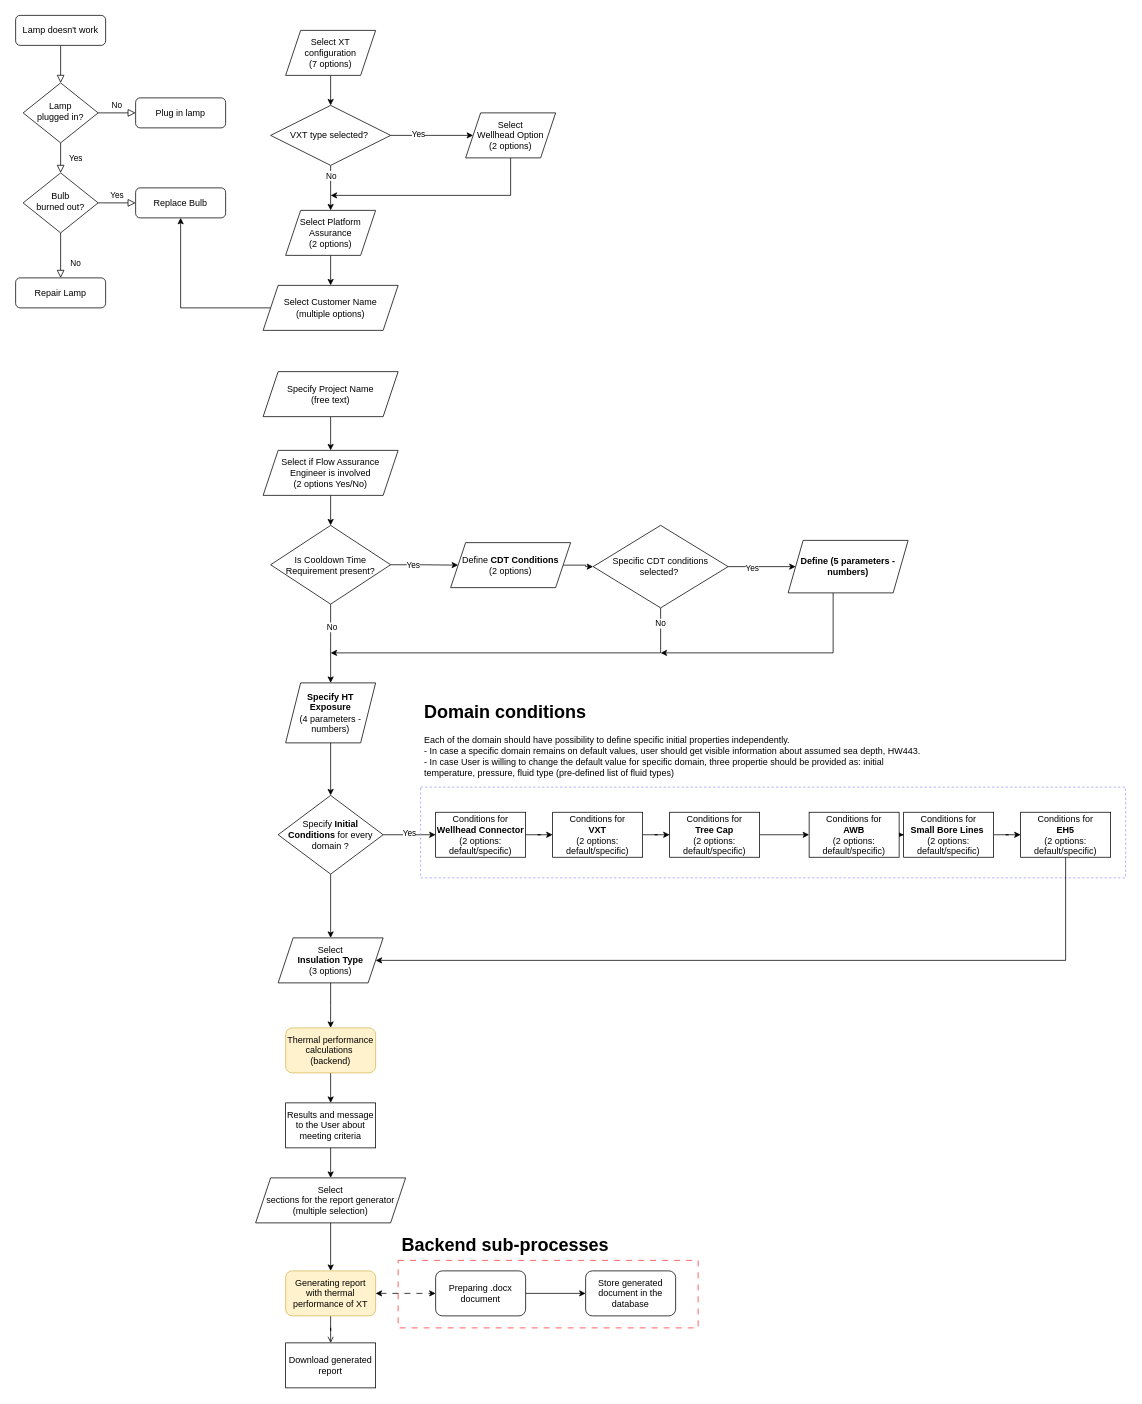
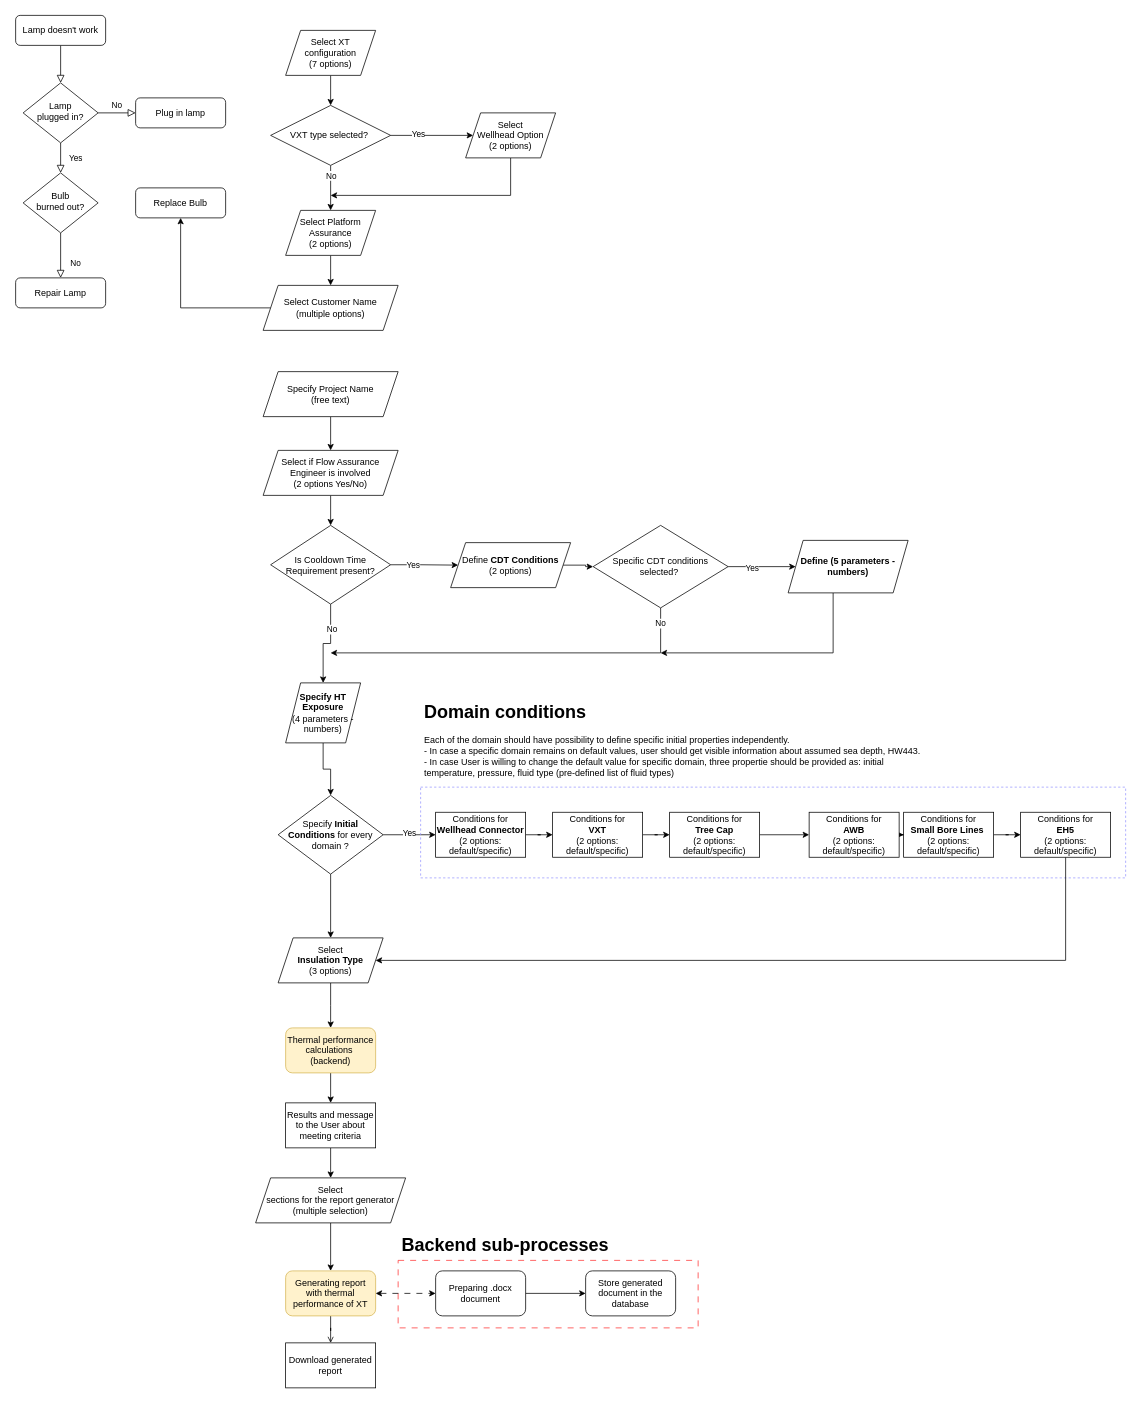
  <mxCell id="0" />
  <mxCell id="1" parent="0" />
  <mxCell id="2" value="" style="rounded=0;html=1;jettySize=auto;orthogonalLoop=1;fontSize=11;endArrow=block;endFill=0;endSize=8;strokeWidth=1;shadow=0;labelBackgroundColor=none;edgeStyle=orthogonalEdgeStyle;" parent="1" source="3" target="6" edge="1"><mxGeometry relative="1" as="geometry" /></mxCell>
  <mxCell id="3" value="Lamp doesn't work" style="rounded=1;whiteSpace=wrap;html=1;fontSize=12;glass=0;strokeWidth=1;shadow=0;" parent="1" vertex="1"><mxGeometry x="20" y="20" width="120" height="40" as="geometry" /></mxCell>
  <mxCell id="4" value="Yes" style="rounded=0;html=1;jettySize=auto;orthogonalLoop=1;fontSize=11;endArrow=block;endFill=0;endSize=8;strokeWidth=1;shadow=0;labelBackgroundColor=none;edgeStyle=orthogonalEdgeStyle;" parent="1" source="6" target="10" edge="1"><mxGeometry y="20" relative="1" as="geometry"><mxPoint as="offset" /></mxGeometry></mxCell>
  <mxCell id="5" value="No" style="edgeStyle=orthogonalEdgeStyle;rounded=0;html=1;jettySize=auto;orthogonalLoop=1;fontSize=11;endArrow=block;endFill=0;endSize=8;strokeWidth=1;shadow=0;labelBackgroundColor=none;" parent="1" source="6" target="7" edge="1"><mxGeometry y="10" relative="1" as="geometry"><mxPoint as="offset" /></mxGeometry></mxCell>
  <mxCell id="6" value="Lamp&lt;br&gt;plugged in?" style="rhombus;whiteSpace=wrap;html=1;shadow=0;fontFamily=Helvetica;fontSize=12;align=center;strokeWidth=1;spacing=6;spacingTop=-4;" parent="1" vertex="1"><mxGeometry x="30" y="110" width="100" height="80" as="geometry" /></mxCell>
  <mxCell id="7" value="Plug in lamp" style="rounded=1;whiteSpace=wrap;html=1;fontSize=12;glass=0;strokeWidth=1;shadow=0;" parent="1" vertex="1"><mxGeometry x="180" y="130" width="120" height="40" as="geometry" /></mxCell>
  <mxCell id="8" value="No" style="rounded=0;html=1;jettySize=auto;orthogonalLoop=1;fontSize=11;endArrow=block;endFill=0;endSize=8;strokeWidth=1;shadow=0;labelBackgroundColor=none;edgeStyle=orthogonalEdgeStyle;" parent="1" source="10" target="11" edge="1"><mxGeometry x="0.333" y="20" relative="1" as="geometry"><mxPoint as="offset" /></mxGeometry></mxCell>
- <mxCell id="9" value="Yes" style="edgeStyle=orthogonalEdgeStyle;rounded=0;html=1;jettySize=auto;orthogonalLoop=1;fontSize=11;endArrow=block;endFill=0;endSize=8;strokeWidth=1;shadow=0;labelBackgroundColor=none;" parent="1" source="10" target="12" edge="1"><mxGeometry y="10" relative="1" as="geometry"><mxPoint as="offset" /></mxGeometry></mxCell>
  <mxCell id="10" value="Bulb&lt;br&gt;burned out?" style="rhombus;whiteSpace=wrap;html=1;shadow=0;fontFamily=Helvetica;fontSize=12;align=center;strokeWidth=1;spacing=6;spacingTop=-4;" parent="1" vertex="1"><mxGeometry x="30" y="230" width="100" height="80" as="geometry" /></mxCell>
  <mxCell id="11" value="Repair Lamp" style="rounded=1;whiteSpace=wrap;html=1;fontSize=12;glass=0;strokeWidth=1;shadow=0;" parent="1" vertex="1"><mxGeometry x="20" y="370" width="120" height="40" as="geometry" /></mxCell>
  <mxCell id="12" value="Replace Bulb" style="rounded=1;whiteSpace=wrap;html=1;fontSize=12;glass=0;strokeWidth=1;shadow=0;" parent="1" vertex="1"><mxGeometry x="180" y="250" width="120" height="40" as="geometry" /></mxCell>
  <mxCell id="13" value="" style="edgeStyle=orthogonalEdgeStyle;rounded=0;orthogonalLoop=1;jettySize=auto;html=1;" parent="1" source="14" target="21" edge="1"><mxGeometry relative="1" as="geometry" /></mxCell>
  <mxCell id="14" value="Select XT configuration&lt;br&gt;(7 options)" style="shape=parallelogram;perimeter=parallelogramPerimeter;whiteSpace=wrap;html=1;fixedSize=1;" parent="1" vertex="1"><mxGeometry x="380" y="40" width="120" height="60" as="geometry" /></mxCell>
  <mxCell id="15" value="" style="edgeStyle=orthogonalEdgeStyle;rounded=0;orthogonalLoop=1;jettySize=auto;html=1;" parent="1" source="16" target="25" edge="1"><mxGeometry relative="1" as="geometry" /></mxCell>
  <mxCell id="16" value="Select Platform Assurance &lt;br&gt;(2 options)" style="shape=parallelogram;perimeter=parallelogramPerimeter;whiteSpace=wrap;html=1;fixedSize=1;" parent="1" vertex="1"><mxGeometry x="380" y="280" width="120" height="60" as="geometry" /></mxCell>
  <mxCell id="17" value="" style="edgeStyle=orthogonalEdgeStyle;rounded=0;orthogonalLoop=1;jettySize=auto;html=1;" parent="1" source="21" target="23" edge="1"><mxGeometry relative="1" as="geometry" /></mxCell>
  <mxCell id="18" value="Yes" style="edgeLabel;html=1;align=center;verticalAlign=middle;resizable=0;points=[];" parent="17" vertex="1" connectable="0"><mxGeometry x="-0.345" y="2" relative="1" as="geometry"><mxPoint as="offset" /></mxGeometry></mxCell>
  <mxCell id="19" style="edgeStyle=orthogonalEdgeStyle;rounded=0;orthogonalLoop=1;jettySize=auto;html=1;entryX=0.5;entryY=0;entryDx=0;entryDy=0;" parent="1" source="21" target="16" edge="1"><mxGeometry relative="1" as="geometry" /></mxCell>
  <mxCell id="20" value="No" style="edgeLabel;html=1;align=center;verticalAlign=middle;resizable=0;points=[];" parent="19" vertex="1" connectable="0"><mxGeometry x="-0.552" relative="1" as="geometry"><mxPoint as="offset" /></mxGeometry></mxCell>
  <mxCell id="21" value="VXT type selected?&amp;nbsp;" style="rhombus;whiteSpace=wrap;html=1;" parent="1" vertex="1"><mxGeometry x="360" y="140" width="160" height="80" as="geometry" /></mxCell>
  <mxCell id="22" style="edgeStyle=orthogonalEdgeStyle;rounded=0;orthogonalLoop=1;jettySize=auto;html=1;" parent="1" source="23" edge="1"><mxGeometry relative="1" as="geometry"><mxPoint x="440" y="260" as="targetPoint" /><Array as="points"><mxPoint x="680" y="260" /><mxPoint x="440" y="260" /></Array></mxGeometry></mxCell>
  <mxCell id="23" value="Select &lt;br&gt;Wellhead Option&lt;br&gt;(2 options)" style="shape=parallelogram;perimeter=parallelogramPerimeter;whiteSpace=wrap;html=1;fixedSize=1;" parent="1" vertex="1"><mxGeometry x="620" y="150" width="120" height="60" as="geometry" /></mxCell>
  <mxCell id="24" value="" style="edgeStyle=orthogonalEdgeStyle;rounded=0;orthogonalLoop=1;jettySize=auto;html=1;" parent="1" source="25" target="12" edge="1"><mxGeometry relative="1" as="geometry" /></mxCell>
  <mxCell id="25" value="Select Customer Name&lt;br&gt;(multiple options)" style="shape=parallelogram;perimeter=parallelogramPerimeter;whiteSpace=wrap;html=1;fixedSize=1;" parent="1" vertex="1"><mxGeometry x="350" y="380" width="180" height="60" as="geometry" /></mxCell>
  <mxCell id="26" value="" style="edgeStyle=orthogonalEdgeStyle;rounded=0;orthogonalLoop=1;jettySize=auto;html=1;" parent="1" source="27" target="29" edge="1"><mxGeometry relative="1" as="geometry" /></mxCell>
  <mxCell id="27" value="Specify Project Name &lt;br&gt;(free text)" style="shape=parallelogram;perimeter=parallelogramPerimeter;whiteSpace=wrap;html=1;fixedSize=1;" parent="1" vertex="1"><mxGeometry x="350" y="495" width="180" height="60" as="geometry" /></mxCell>
  <mxCell id="28" value="" style="edgeStyle=orthogonalEdgeStyle;rounded=0;orthogonalLoop=1;jettySize=auto;html=1;" parent="1" source="29" target="34" edge="1"><mxGeometry relative="1" as="geometry" /></mxCell>
  <mxCell id="29" value="Select if Flow Assurance Engineer is involved&lt;br&gt;(2 options Yes/No)" style="shape=parallelogram;perimeter=parallelogramPerimeter;whiteSpace=wrap;html=1;fixedSize=1;" parent="1" vertex="1"><mxGeometry x="350" y="600" width="180" height="60" as="geometry" /></mxCell>
  <mxCell id="30" style="edgeStyle=orthogonalEdgeStyle;rounded=0;orthogonalLoop=1;jettySize=auto;html=1;entryX=0.5;entryY=0;entryDx=0;entryDy=0;" parent="1" source="34" target="36" edge="1"><mxGeometry relative="1" as="geometry" /></mxCell>
  <mxCell id="31" value="No" style="edgeLabel;html=1;align=center;verticalAlign=middle;resizable=0;points=[];" parent="30" vertex="1" connectable="0"><mxGeometry x="-0.429" y="1" relative="1" as="geometry"><mxPoint as="offset" /></mxGeometry></mxCell>
  <mxCell id="32" style="edgeStyle=orthogonalEdgeStyle;rounded=0;orthogonalLoop=1;jettySize=auto;html=1;entryX=0;entryY=0.5;entryDx=0;entryDy=0;" parent="1" source="34" target="38" edge="1"><mxGeometry relative="1" as="geometry" /></mxCell>
  <mxCell id="33" value="Yes" style="edgeLabel;html=1;align=center;verticalAlign=middle;resizable=0;points=[];" parent="32" vertex="1" connectable="0"><mxGeometry x="-0.37" relative="1" as="geometry"><mxPoint as="offset" /></mxGeometry></mxCell>
  <mxCell id="34" value="Is Cooldown Time Requirement present?" style="rhombus;whiteSpace=wrap;html=1;" parent="1" vertex="1"><mxGeometry x="360" y="700" width="160" height="105" as="geometry" /></mxCell>
  <mxCell id="35" value="" style="edgeStyle=orthogonalEdgeStyle;rounded=0;orthogonalLoop=1;jettySize=auto;html=1;" edge="1" parent="1" source="36" target="49"><mxGeometry relative="1" as="geometry" /></mxCell>
- <mxCell id="36" value="&lt;b&gt;Specify HT Exposure&lt;/b&gt;&lt;br&gt;(4 parameters - numbers)" style="shape=parallelogram;perimeter=parallelogramPerimeter;whiteSpace=wrap;html=1;fixedSize=1;" parent="1" vertex="1"><mxGeometry x="380" y="910" width="120" height="80" as="geometry" /></mxCell>
+ <mxCell id="36" value="&lt;b&gt;Specify HT Exposure&lt;/b&gt;&lt;br&gt;(4 parameters - numbers)" style="shape=parallelogram;perimeter=parallelogramPerimeter;whiteSpace=wrap;html=1;fixedSize=1;" parent="1" vertex="1"><mxGeometry x="380" y="910" width="100" height="80" as="geometry" /></mxCell>
  <mxCell id="37" style="edgeStyle=orthogonalEdgeStyle;rounded=0;orthogonalLoop=1;jettySize=auto;html=1;entryX=0;entryY=0.5;entryDx=0;entryDy=0;" edge="1" parent="1" source="38" target="43"><mxGeometry relative="1" as="geometry" /></mxCell>
  <mxCell id="38" value="Define &lt;b&gt;CDT&amp;nbsp;Conditions &lt;/b&gt;&lt;br&gt;(2 options)" style="shape=parallelogram;perimeter=parallelogramPerimeter;whiteSpace=wrap;html=1;fixedSize=1;" parent="1" vertex="1"><mxGeometry x="600" y="723" width="160" height="60" as="geometry" /></mxCell>
  <mxCell id="39" style="edgeStyle=orthogonalEdgeStyle;rounded=0;orthogonalLoop=1;jettySize=auto;html=1;entryX=0;entryY=0.5;entryDx=0;entryDy=0;" edge="1" parent="1" source="43" target="45"><mxGeometry relative="1" as="geometry" /></mxCell>
  <mxCell id="40" value="Yes" style="edgeLabel;html=1;align=center;verticalAlign=middle;resizable=0;points=[];" vertex="1" connectable="0" parent="39"><mxGeometry x="-0.22" y="-1" relative="1" as="geometry"><mxPoint x="-4" as="offset" /></mxGeometry></mxCell>
  <mxCell id="41" style="edgeStyle=orthogonalEdgeStyle;rounded=0;orthogonalLoop=1;jettySize=auto;html=1;" edge="1" parent="1" source="43"><mxGeometry relative="1" as="geometry"><mxPoint x="440" y="870" as="targetPoint" /><Array as="points"><mxPoint x="880" y="870" /><mxPoint x="441" y="870" /></Array></mxGeometry></mxCell>
  <mxCell id="42" value="No" style="edgeLabel;html=1;align=center;verticalAlign=middle;resizable=0;points=[];" vertex="1" connectable="0" parent="41"><mxGeometry x="-0.92" y="-1" relative="1" as="geometry"><mxPoint as="offset" /></mxGeometry></mxCell>
  <mxCell id="43" value="Specific CDT conditions selected?&amp;nbsp;" style="rhombus;whiteSpace=wrap;html=1;" vertex="1" parent="1"><mxGeometry x="790" y="700" width="180" height="110" as="geometry" /></mxCell>
  <mxCell id="44" style="edgeStyle=orthogonalEdgeStyle;rounded=0;orthogonalLoop=1;jettySize=auto;html=1;" edge="1" parent="1" source="45"><mxGeometry relative="1" as="geometry"><mxPoint x="880" y="870" as="targetPoint" /><Array as="points"><mxPoint x="1110" y="870" /></Array></mxGeometry></mxCell>
  <mxCell id="45" value="&lt;b&gt;Define (5 parameters - numbers)&lt;/b&gt;" style="shape=parallelogram;perimeter=parallelogramPerimeter;whiteSpace=wrap;html=1;fixedSize=1;" vertex="1" parent="1"><mxGeometry x="1050" y="720" width="160" height="70" as="geometry" /></mxCell>
  <mxCell id="46" style="edgeStyle=orthogonalEdgeStyle;rounded=0;orthogonalLoop=1;jettySize=auto;html=1;entryX=0;entryY=0.5;entryDx=0;entryDy=0;" edge="1" parent="1" source="49" target="51"><mxGeometry relative="1" as="geometry" /></mxCell>
  <mxCell id="47" value="Yes" style="edgeLabel;html=1;align=center;verticalAlign=middle;resizable=0;points=[];" vertex="1" connectable="0" parent="46"><mxGeometry x="-0.028" y="2" relative="1" as="geometry"><mxPoint as="offset" /></mxGeometry></mxCell>
  <mxCell id="48" style="edgeStyle=orthogonalEdgeStyle;rounded=0;orthogonalLoop=1;jettySize=auto;html=1;entryX=0.5;entryY=0;entryDx=0;entryDy=0;" edge="1" parent="1" source="49" target="65"><mxGeometry relative="1" as="geometry" /></mxCell>
  <mxCell id="49" value="Specify &lt;b&gt;Initial &lt;br&gt;Conditions&lt;/b&gt; for every domain ?" style="rhombus;whiteSpace=wrap;html=1;" vertex="1" parent="1"><mxGeometry x="370" y="1060" width="140" height="105" as="geometry" /></mxCell>
  <mxCell id="50" value="" style="edgeStyle=orthogonalEdgeStyle;rounded=0;orthogonalLoop=1;jettySize=auto;html=1;" edge="1" parent="1" source="51" target="53"><mxGeometry relative="1" as="geometry" /></mxCell>
  <mxCell id="51" value="Conditions for &lt;b&gt;Wellhead Connector&lt;/b&gt;&lt;br&gt;(2 options: default/specific)" style="rounded=0;whiteSpace=wrap;html=1;" vertex="1" parent="1"><mxGeometry x="580" y="1082.5" width="120" height="60" as="geometry" /></mxCell>
  <mxCell id="52" value="" style="edgeStyle=orthogonalEdgeStyle;rounded=0;orthogonalLoop=1;jettySize=auto;html=1;" edge="1" parent="1" source="53" target="55"><mxGeometry relative="1" as="geometry" /></mxCell>
  <mxCell id="53" value="Conditions for&lt;br&gt;&lt;b&gt;VXT&lt;/b&gt;&lt;br style=&quot;border-color: var(--border-color);&quot;&gt;(2 options: default/specific)" style="whiteSpace=wrap;html=1;rounded=0;" vertex="1" parent="1"><mxGeometry x="736" y="1082.5" width="120" height="60" as="geometry" /></mxCell>
  <mxCell id="54" value="" style="edgeStyle=orthogonalEdgeStyle;rounded=0;orthogonalLoop=1;jettySize=auto;html=1;" edge="1" parent="1" source="55" target="57"><mxGeometry relative="1" as="geometry" /></mxCell>
  <mxCell id="55" value="Conditions for&lt;br&gt;&lt;b&gt;Tree Cap&lt;/b&gt;&lt;br style=&quot;border-color: var(--border-color);&quot;&gt;(2 options: default/specific)" style="whiteSpace=wrap;html=1;rounded=0;" vertex="1" parent="1"><mxGeometry x="892" y="1082.5" width="120" height="60" as="geometry" /></mxCell>
  <mxCell id="56" value="" style="edgeStyle=orthogonalEdgeStyle;rounded=0;orthogonalLoop=1;jettySize=auto;html=1;" edge="1" parent="1" source="57" target="59"><mxGeometry relative="1" as="geometry" /></mxCell>
  <mxCell id="57" value="Conditions for &lt;br&gt;&lt;b&gt;AWB&lt;/b&gt;&lt;br style=&quot;border-color: var(--border-color);&quot;&gt;(2 options: default/specific)" style="whiteSpace=wrap;html=1;rounded=0;" vertex="1" parent="1"><mxGeometry x="1078" y="1082.5" width="120" height="60" as="geometry" /></mxCell>
  <mxCell id="58" value="" style="edgeStyle=orthogonalEdgeStyle;rounded=0;orthogonalLoop=1;jettySize=auto;html=1;" edge="1" parent="1" source="59" target="62"><mxGeometry relative="1" as="geometry" /></mxCell>
  <mxCell id="59" value="Conditions for &lt;br&gt;&lt;b&gt;Small Bore Lines&lt;/b&gt;&amp;nbsp;&lt;br style=&quot;border-color: var(--border-color);&quot;&gt;(2 options: default/specific)" style="whiteSpace=wrap;html=1;rounded=0;" vertex="1" parent="1"><mxGeometry x="1204" y="1082.5" width="120" height="60" as="geometry" /></mxCell>
  <mxCell id="60" value="" style="rounded=0;whiteSpace=wrap;html=1;fillColor=none;dashed=1;strokeColor=#9999FF;" vertex="1" parent="1"><mxGeometry x="560" y="1049" width="940" height="121" as="geometry" /></mxCell>
  <mxCell id="61" style="edgeStyle=orthogonalEdgeStyle;rounded=0;orthogonalLoop=1;jettySize=auto;html=1;entryX=1;entryY=0.5;entryDx=0;entryDy=0;" edge="1" parent="1" source="62" target="65"><mxGeometry relative="1" as="geometry"><Array as="points"><mxPoint x="1420" y="1280" /></Array></mxGeometry></mxCell>
  <mxCell id="62" value="Conditions for&lt;br&gt;&lt;b&gt;EH5&lt;/b&gt;&lt;br style=&quot;border-color: var(--border-color);&quot;&gt;(2 options: default/specific)" style="whiteSpace=wrap;html=1;rounded=0;" vertex="1" parent="1"><mxGeometry x="1360" y="1082.5" width="120" height="60" as="geometry" /></mxCell>
  <mxCell id="63" value="&lt;h1&gt;Domain conditions&lt;/h1&gt;&lt;p&gt;Each of the domain should have possibility to define specific initial properties independently. &lt;br&gt;- In case a specific domain remains on default values, user should get visible information about assumed sea depth, HW443.&amp;nbsp;&lt;br&gt;- In case User is willing to change the default value for specific domain, three propertie should be provided as: initial temperature, pressure, fluid type (pre-defined list of fluid types)&lt;br&gt;&lt;/p&gt;" style="text;html=1;strokeColor=none;fillColor=none;spacing=5;spacingTop=-20;whiteSpace=wrap;overflow=hidden;rounded=0;" vertex="1" parent="1"><mxGeometry x="560" y="929" width="690" height="120" as="geometry" /></mxCell>
  <mxCell id="64" style="edgeStyle=orthogonalEdgeStyle;rounded=0;orthogonalLoop=1;jettySize=auto;html=1;" edge="1" parent="1" source="65"><mxGeometry relative="1" as="geometry"><mxPoint x="440" y="1370" as="targetPoint" /></mxGeometry></mxCell>
  <mxCell id="65" value="Select &lt;br&gt;&lt;b&gt;Insulation Type&lt;br&gt;&lt;/b&gt;(3 options)" style="shape=parallelogram;perimeter=parallelogramPerimeter;whiteSpace=wrap;html=1;fixedSize=1;" vertex="1" parent="1"><mxGeometry x="370" y="1250" width="140" height="60" as="geometry" /></mxCell>
  <mxCell id="66" style="edgeStyle=orthogonalEdgeStyle;rounded=0;orthogonalLoop=1;jettySize=auto;html=1;entryX=0.5;entryY=0;entryDx=0;entryDy=0;" edge="1" parent="1" source="67" target="69"><mxGeometry relative="1" as="geometry" /></mxCell>
  <mxCell id="67" value="Thermal performance calculations&amp;nbsp;&lt;br&gt;(backend)" style="rounded=1;whiteSpace=wrap;html=1;fillColor=#fff2cc;strokeColor=#d6b656;" vertex="1" parent="1"><mxGeometry x="380" y="1370" width="120" height="60" as="geometry" /></mxCell>
  <mxCell id="68" style="edgeStyle=orthogonalEdgeStyle;rounded=0;orthogonalLoop=1;jettySize=auto;html=1;entryX=0.5;entryY=0;entryDx=0;entryDy=0;" edge="1" parent="1" source="69" target="71"><mxGeometry relative="1" as="geometry" /></mxCell>
  <mxCell id="69" value="Results and message to the User about meeting criteria" style="rounded=0;whiteSpace=wrap;html=1;" vertex="1" parent="1"><mxGeometry x="380" y="1470" width="120" height="60" as="geometry" /></mxCell>
  <mxCell id="70" style="edgeStyle=orthogonalEdgeStyle;rounded=0;orthogonalLoop=1;jettySize=auto;html=1;entryX=0.5;entryY=0;entryDx=0;entryDy=0;" edge="1" parent="1" source="71" target="75"><mxGeometry relative="1" as="geometry" /></mxCell>
  <mxCell id="71" value="Select &lt;br&gt;sections for the report generator&lt;br&gt;(multiple selection)" style="shape=parallelogram;perimeter=parallelogramPerimeter;whiteSpace=wrap;html=1;fixedSize=1;" vertex="1" parent="1"><mxGeometry x="340" y="1570" width="200" height="60" as="geometry" /></mxCell>
  <mxCell id="72" style="edgeStyle=orthogonalEdgeStyle;rounded=0;orthogonalLoop=1;jettySize=auto;html=1;entryX=0.5;entryY=0;entryDx=0;entryDy=0;endArrow=open;" edge="1" parent="1" source="75" target="76"><mxGeometry relative="1" as="geometry" /></mxCell>
  <mxCell id="73" value="" style="rounded=0;whiteSpace=wrap;html=1;fillColor=none;dashed=1;dashPattern=8 8;strokeColor=#FF3333;" vertex="1" parent="1"><mxGeometry x="530" y="1680" width="400" height="90" as="geometry" /></mxCell>
  <mxCell id="74" value="" style="edgeStyle=orthogonalEdgeStyle;rounded=0;orthogonalLoop=1;jettySize=auto;html=1;dashed=1;dashPattern=8 8;startArrow=classic;startFill=1;" edge="1" parent="1" source="75" target="78"><mxGeometry relative="1" as="geometry" /></mxCell>
  <mxCell id="75" value="Generating report with thermal performance of XT" style="rounded=1;whiteSpace=wrap;html=1;fillColor=#fff2cc;strokeColor=#d6b656;" vertex="1" parent="1"><mxGeometry x="380" y="1694" width="120" height="60" as="geometry" /></mxCell>
  <mxCell id="76" value="Download generated report" style="rounded=0;whiteSpace=wrap;html=1;" vertex="1" parent="1"><mxGeometry x="380" y="1790" width="120" height="60" as="geometry" /></mxCell>
  <mxCell id="77" value="" style="edgeStyle=orthogonalEdgeStyle;rounded=0;orthogonalLoop=1;jettySize=auto;html=1;" edge="1" parent="1" source="78" target="80"><mxGeometry relative="1" as="geometry" /></mxCell>
  <mxCell id="78" value="Preparing .docx document" style="whiteSpace=wrap;html=1;rounded=1;" vertex="1" parent="1"><mxGeometry x="580" y="1694" width="120" height="60" as="geometry" /></mxCell>
  <mxCell id="79" value="&lt;h1&gt;Backend sub-processes&lt;/h1&gt;&lt;p&gt;.&lt;/p&gt;" style="text;html=1;strokeColor=none;fillColor=none;spacing=5;spacingTop=-20;whiteSpace=wrap;overflow=hidden;rounded=0;" vertex="1" parent="1"><mxGeometry x="530" y="1640" width="310" height="40" as="geometry" /></mxCell>
  <mxCell id="80" value="Store generated document in the database" style="whiteSpace=wrap;html=1;rounded=1;" vertex="1" parent="1"><mxGeometry x="780" y="1694" width="120" height="60" as="geometry" /></mxCell>
